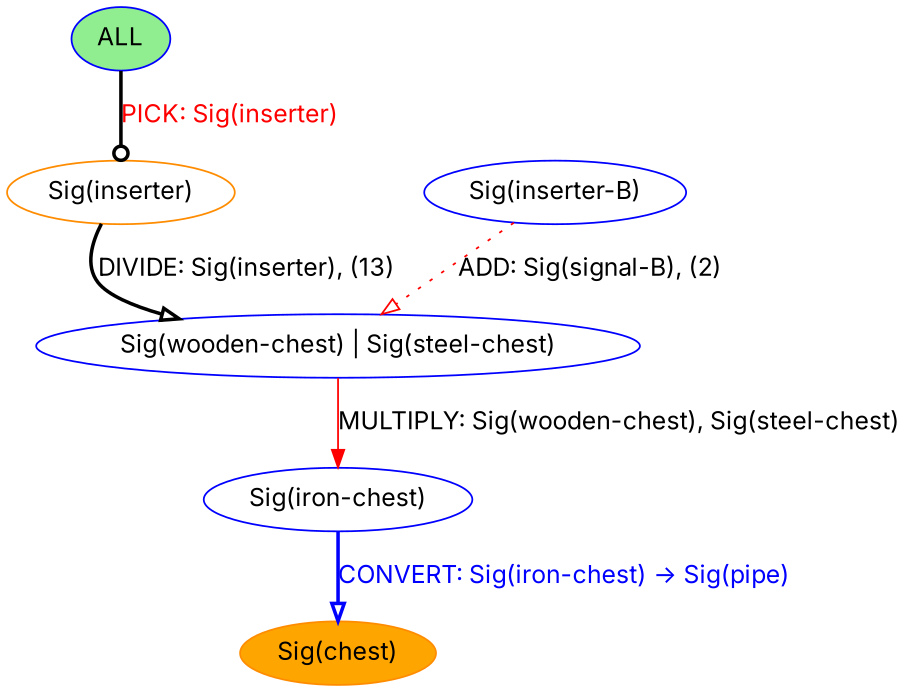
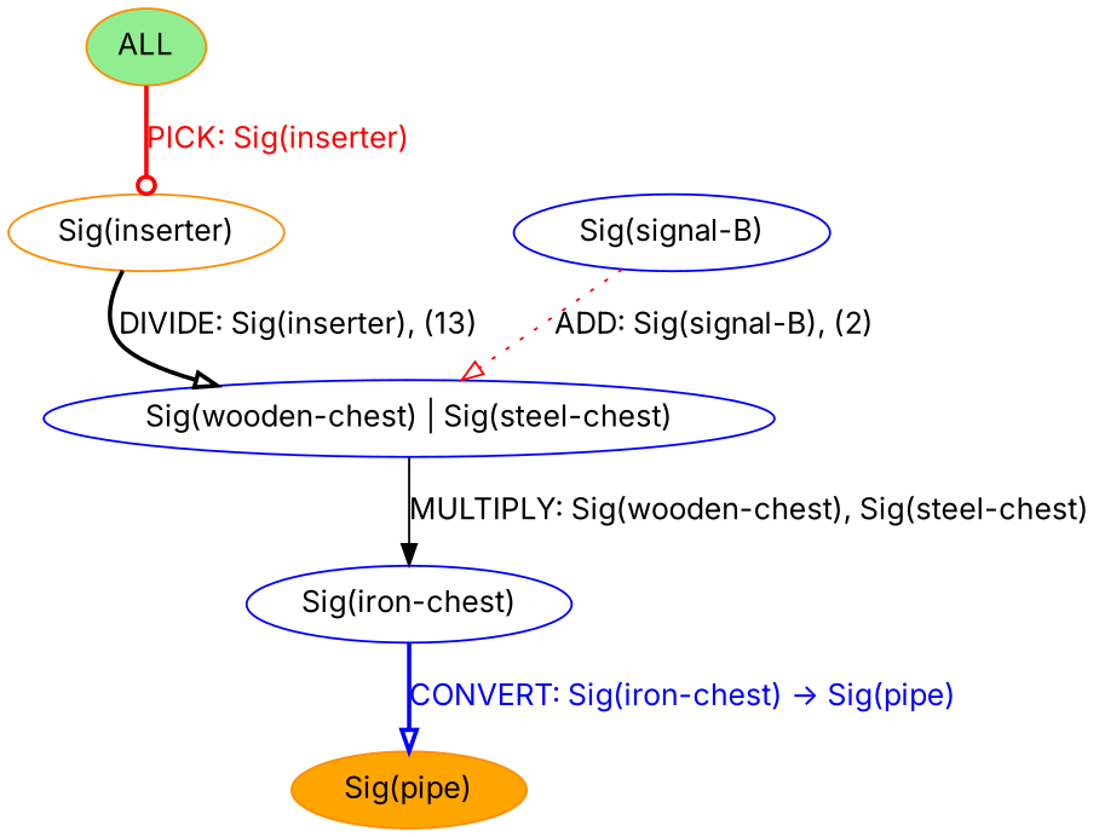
  strict digraph {
    fontname=Inter
    nodesep=1
    node [color=blue fillcolor=white fontname=Inter style=filled]
    edge [arrowhead=onormal color=red fontcolor=black fontname=Inter style=bold]
-   n1 [fillcolor=lightgreen label=ALL]
+   n1 [color=darkorange fillcolor=lightgreen label=ALL]
    n2 [color=darkorange label="Sig(inserter)"]
    n3 [label="Sig(wooden-chest) | Sig(steel-chest)"]
-   n4 [label="Sig(inserter-B)"]
+   n4 [label="Sig(signal-B)"]
    n5 [label="Sig(iron-chest)"]
-   n6 [color=darkorange fillcolor=orange label="Sig(chest)"]
-   n1 -> n2 [arrowhead=odot color=black fontcolor=red label="PICK: Sig(inserter)"]
+   n6 [color=darkorange fillcolor=orange label="Sig(pipe)"]
+   n1 -> n2 [arrowhead=odot fontcolor=red label="PICK: Sig(inserter)"]
    n2 -> n3 [color=black label="DIVIDE: Sig(inserter), (13)"]
-   n3 -> n5 [arrowhead=normal label="MULTIPLY: Sig(wooden-chest), Sig(steel-chest)" style=solid]
+   n3 -> n5 [arrowhead=normal color=black label="MULTIPLY: Sig(wooden-chest), Sig(steel-chest)" style=solid]
    n4 -> n3 [label="ADD: Sig(signal-B), (2)" style=dotted]
    n5 -> n6 [color=blue fontcolor=blue label="CONVERT: Sig(iron-chest) -> Sig(pipe)"]
  }
